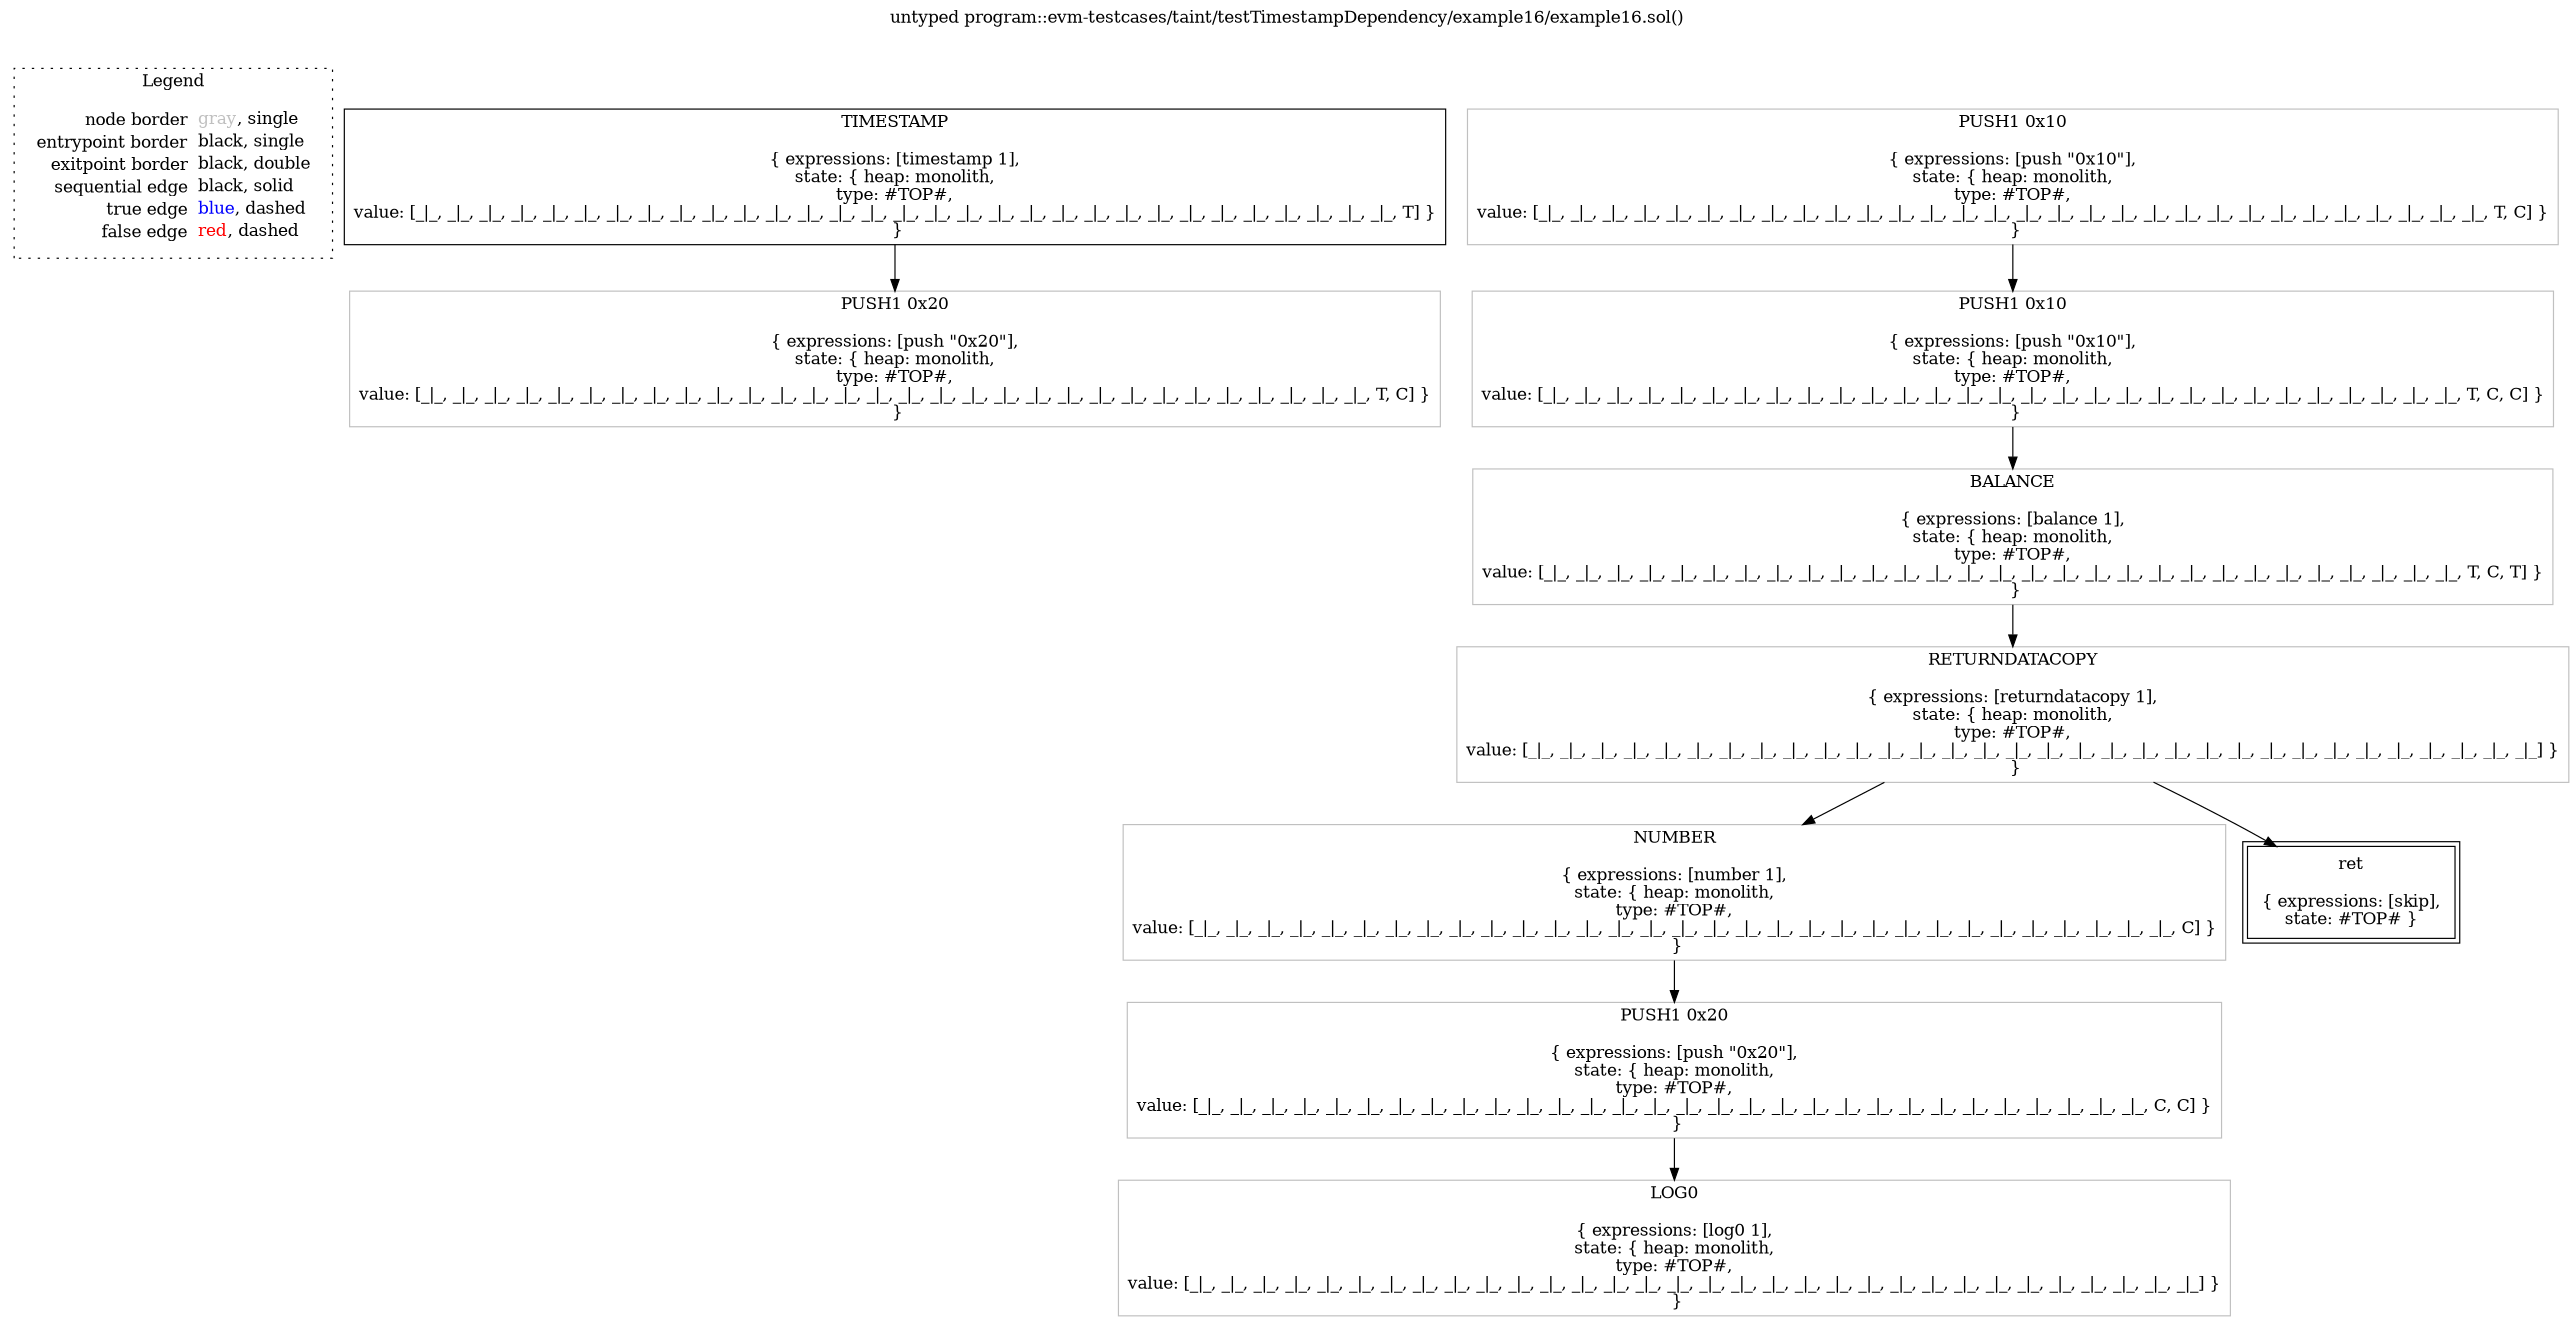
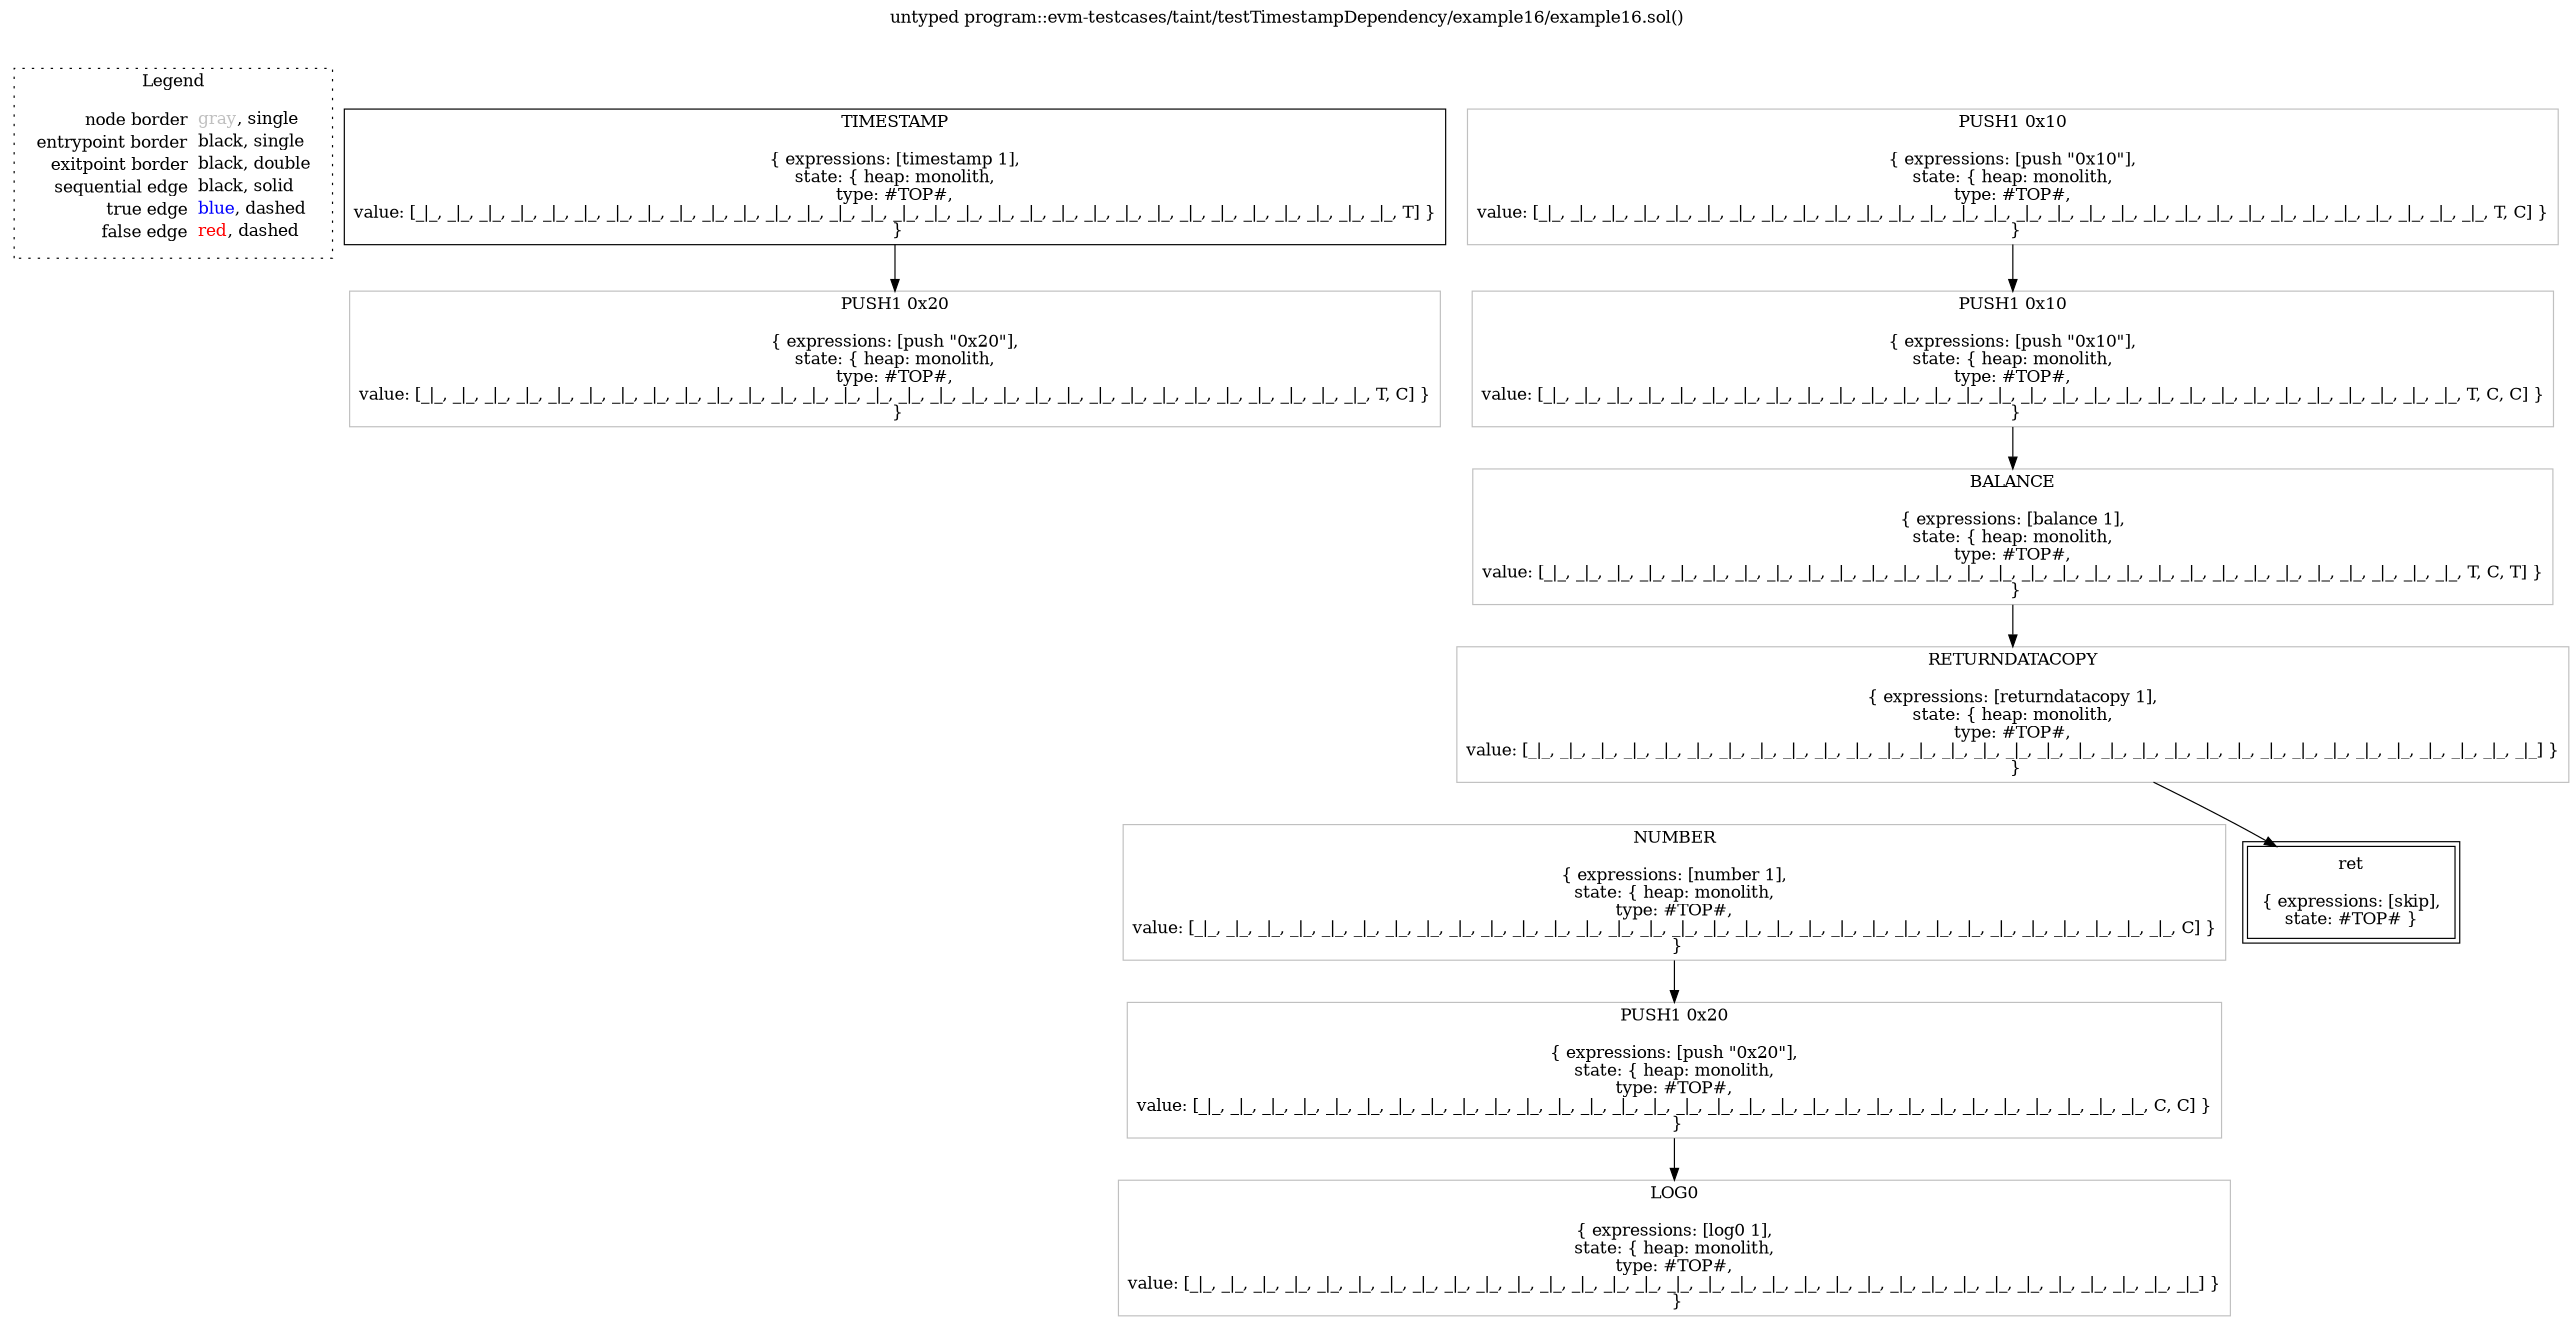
  digraph {
    label="untyped program::evm-testcases/taint/testTimestampDependency/example16/example16.sol()"
    labelloc=t
    node [shape=rect color=gray]
    edge [color=black]
    n1 [label=<<table border="0" cellpadding="2" cellspacing="0" cellborder="0"><tr><td align="right">node border&nbsp;</td><td align="left"><font color="gray">gray</font>, single</td></tr><tr><td align="right">entrypoint border&nbsp;</td><td align="left"><font color="black">black</font>, single</td></tr><tr><td align="right">exitpoint border&nbsp;</td><td align="left"><font color="black">black</font>, double</td></tr><tr><td align="right">sequential edge&nbsp;</td><td align="left"><font color="black">black</font>, solid</td></tr><tr><td align="right">true edge&nbsp;</td><td align="left"><font color="blue">blue</font>, dashed</td></tr><tr><td align="right">false edge&nbsp;</td><td align="left"><font color="red">red</font>, dashed</td></tr></table>> shape=plaintext color=""]
    n2 [color=black label=<TIMESTAMP<BR/><BR/>{ expressions: [timestamp 1],<BR/>state: { heap: monolith,<BR/>type: #TOP#,<BR/>value: [_|_, _|_, _|_, _|_, _|_, _|_, _|_, _|_, _|_, _|_, _|_, _|_, _|_, _|_, _|_, _|_, _|_, _|_, _|_, _|_, _|_, _|_, _|_, _|_, _|_, _|_, _|_, _|_, _|_, _|_, _|_, T] }<BR/> }<BR/>>]
    n3 [label=<PUSH1 0x20<BR/><BR/>{ expressions: [push &quot;0x20&quot;],<BR/>state: { heap: monolith,<BR/>type: #TOP#,<BR/>value: [_|_, _|_, _|_, _|_, _|_, _|_, _|_, _|_, _|_, _|_, _|_, _|_, _|_, _|_, _|_, _|_, _|_, _|_, _|_, _|_, _|_, _|_, _|_, _|_, _|_, _|_, _|_, _|_, _|_, _|_, T, C] }<BR/> }<BR/>>]
    n4 [label=<PUSH1 0x10<BR/><BR/>{ expressions: [push &quot;0x10&quot;],<BR/>state: { heap: monolith,<BR/>type: #TOP#,<BR/>value: [_|_, _|_, _|_, _|_, _|_, _|_, _|_, _|_, _|_, _|_, _|_, _|_, _|_, _|_, _|_, _|_, _|_, _|_, _|_, _|_, _|_, _|_, _|_, _|_, _|_, _|_, _|_, _|_, _|_, _|_, T, C] }<BR/> }<BR/>>]
    n5 [label=<PUSH1 0x10<BR/><BR/>{ expressions: [push &quot;0x10&quot;],<BR/>state: { heap: monolith,<BR/>type: #TOP#,<BR/>value: [_|_, _|_, _|_, _|_, _|_, _|_, _|_, _|_, _|_, _|_, _|_, _|_, _|_, _|_, _|_, _|_, _|_, _|_, _|_, _|_, _|_, _|_, _|_, _|_, _|_, _|_, _|_, _|_, _|_, T, C, C] }<BR/> }<BR/>>]
    n6 [label=<BALANCE<BR/><BR/>{ expressions: [balance 1],<BR/>state: { heap: monolith,<BR/>type: #TOP#,<BR/>value: [_|_, _|_, _|_, _|_, _|_, _|_, _|_, _|_, _|_, _|_, _|_, _|_, _|_, _|_, _|_, _|_, _|_, _|_, _|_, _|_, _|_, _|_, _|_, _|_, _|_, _|_, _|_, _|_, _|_, T, C, T] }<BR/> }<BR/>>]
    n7 [label=<RETURNDATACOPY<BR/><BR/>{ expressions: [returndatacopy 1],<BR/>state: { heap: monolith,<BR/>type: #TOP#,<BR/>value: [_|_, _|_, _|_, _|_, _|_, _|_, _|_, _|_, _|_, _|_, _|_, _|_, _|_, _|_, _|_, _|_, _|_, _|_, _|_, _|_, _|_, _|_, _|_, _|_, _|_, _|_, _|_, _|_, _|_, _|_, _|_, _|_] }<BR/> }<BR/>>]
    n8 [label=<NUMBER<BR/><BR/>{ expressions: [number 1],<BR/>state: { heap: monolith,<BR/>type: #TOP#,<BR/>value: [_|_, _|_, _|_, _|_, _|_, _|_, _|_, _|_, _|_, _|_, _|_, _|_, _|_, _|_, _|_, _|_, _|_, _|_, _|_, _|_, _|_, _|_, _|_, _|_, _|_, _|_, _|_, _|_, _|_, _|_, _|_, C] }<BR/> }<BR/>>]
    n9 [color=black label=<ret<BR/><BR/>{ expressions: [skip],<BR/>state: #TOP# }<BR/>> peripheries=2]
    n10 [label=<PUSH1 0x20<BR/><BR/>{ expressions: [push &quot;0x20&quot;],<BR/>state: { heap: monolith,<BR/>type: #TOP#,<BR/>value: [_|_, _|_, _|_, _|_, _|_, _|_, _|_, _|_, _|_, _|_, _|_, _|_, _|_, _|_, _|_, _|_, _|_, _|_, _|_, _|_, _|_, _|_, _|_, _|_, _|_, _|_, _|_, _|_, _|_, _|_, C, C] }<BR/> }<BR/>>]
    n11 [label=<LOG0<BR/><BR/>{ expressions: [log0 1],<BR/>state: { heap: monolith,<BR/>type: #TOP#,<BR/>value: [_|_, _|_, _|_, _|_, _|_, _|_, _|_, _|_, _|_, _|_, _|_, _|_, _|_, _|_, _|_, _|_, _|_, _|_, _|_, _|_, _|_, _|_, _|_, _|_, _|_, _|_, _|_, _|_, _|_, _|_, _|_, _|_] }<BR/> }<BR/>>]
    subgraph cluster_1 {
      label=Legend
      style=dotted
      n1
    }
    n2 -> n3
    n4 -> n5
    n5 -> n6
    n6 -> n7
-   n7 -> n8
    n7 -> n9
    n8 -> n10
    n10 -> n11
  }
